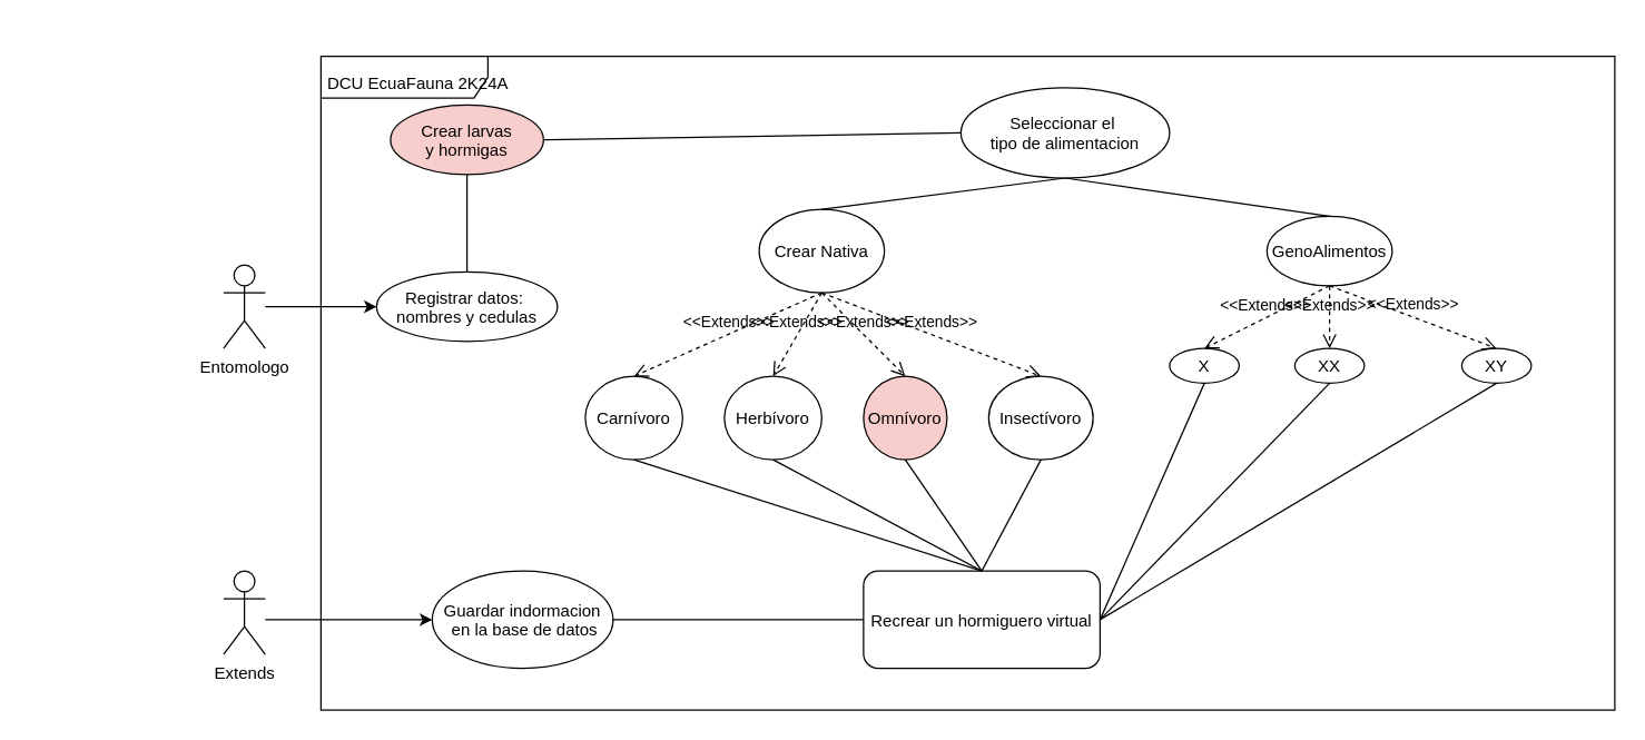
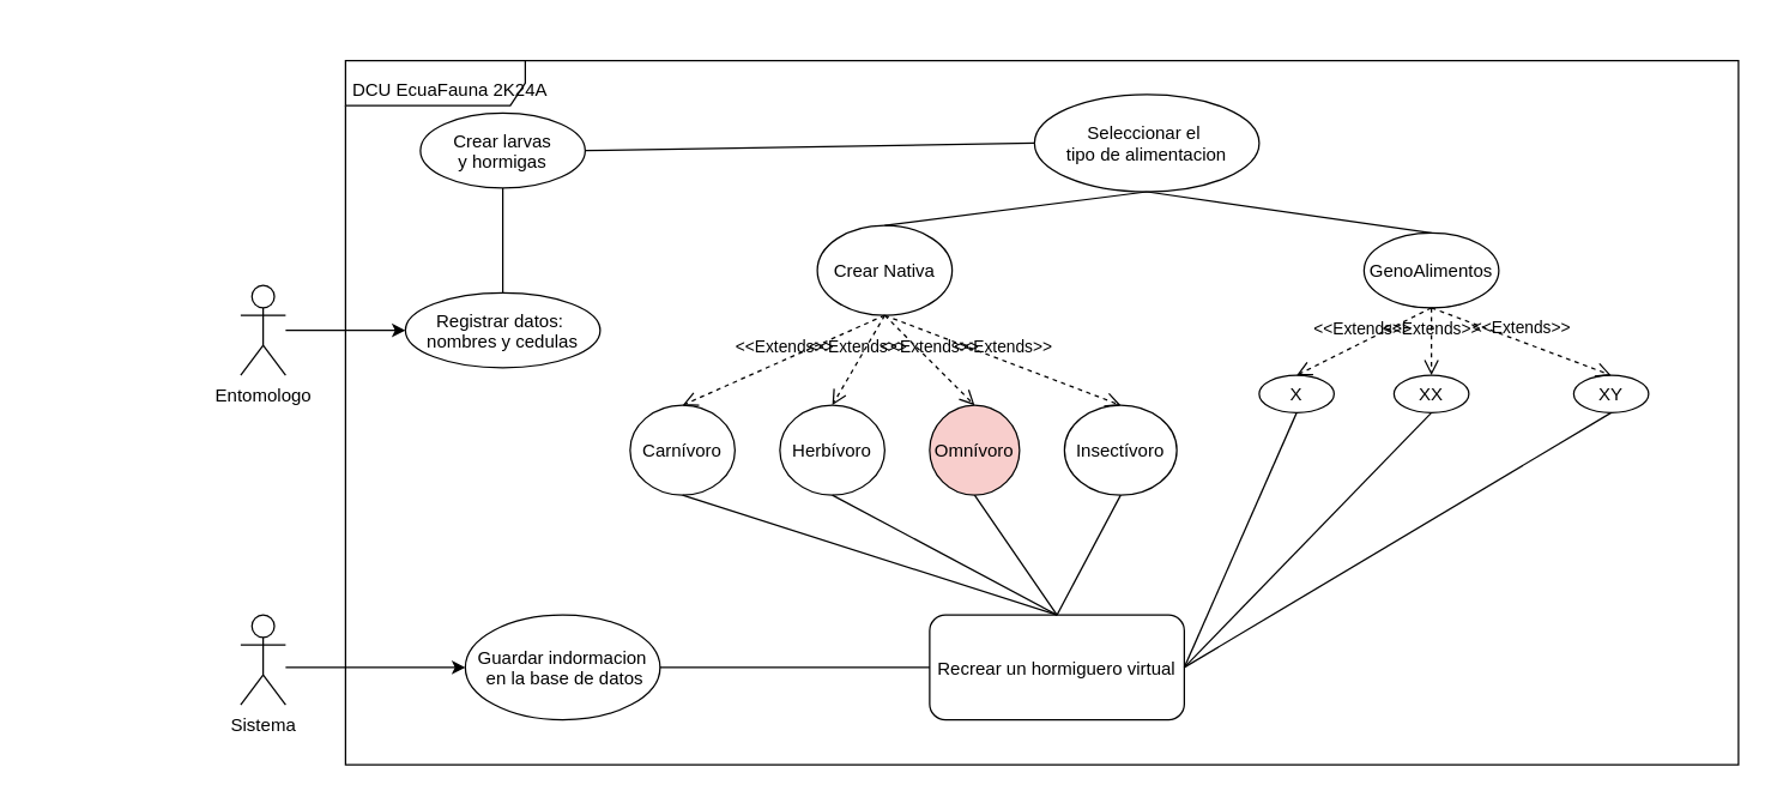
  <mxCell id="0" />
  <mxCell id="1" parent="0" />
  <mxCell id="2" style="edgeStyle=none;html=1;" parent="1" source="3" target="6" edge="1"><mxGeometry relative="1" as="geometry" /></mxCell>
  <mxCell id="3" value="Entomologo" style="shape=umlActor;verticalLabelPosition=bottom;verticalAlign=top;html=1;" parent="1" vertex="1"><mxGeometry x="160" y="190" width="30" height="60" as="geometry" /></mxCell>
- <mxCell id="4" value="Extends" style="shape=umlActor;verticalLabelPosition=bottom;verticalAlign=top;html=1;" parent="1" vertex="1"><mxGeometry x="160" y="410" width="30" height="60" as="geometry" /></mxCell>
+ <mxCell id="4" value="Sistema" style="shape=umlActor;verticalLabelPosition=bottom;verticalAlign=top;html=1;" parent="1" vertex="1"><mxGeometry x="160" y="410" width="30" height="60" as="geometry" /></mxCell>
  <mxCell id="5" value="&lt;span style=&quot;color: rgba(0, 0, 0, 0); font-family: monospace; font-size: 0px;&quot;&gt;MMMMMMM&lt;/span&gt;" style="shape=umlFrame;whiteSpace=wrap;html=1;width=120;height=30;boundedLbl=1;verticalAlign=middle;align=left;spacingLeft=5;" parent="1" vertex="1"><mxGeometry x="230" y="40" width="930" height="470" as="geometry" /></mxCell>
  <mxCell id="6" value="Registrar datos: &#10;nombres y cedulas" style="ellipse;" parent="1" vertex="1"><mxGeometry x="270" y="195" width="130" height="50" as="geometry" /></mxCell>
- <mxCell id="7" value="Crear larvas &#10;y hormigas" style="ellipse;fillColor=#f8cecc;" parent="1" vertex="1"><mxGeometry x="280" y="75" width="110" height="50" as="geometry" /></mxCell>
+ <mxCell id="7" value="Crear larvas &#10;y hormigas" style="ellipse;" parent="1" vertex="1"><mxGeometry x="280" y="75" width="110" height="50" as="geometry" /></mxCell>
  <mxCell id="8" value="Guardar indormacion&#10; en la base de datos" style="ellipse;" parent="1" vertex="1"><mxGeometry x="310" y="410" width="130" height="70" as="geometry" /></mxCell>
  <mxCell id="9" value="Recrear un hormiguero virtual" style="rounded=1;" parent="1" vertex="1"><mxGeometry x="620" y="410" width="170" height="70" as="geometry" /></mxCell>
  <mxCell id="10" value="Carnívoro" style="ellipse;" parent="1" vertex="1"><mxGeometry x="420" y="270" width="70" height="60" as="geometry" /></mxCell>
  <mxCell id="11" value="Herbívoro" style="ellipse;" parent="1" vertex="1"><mxGeometry x="520" y="270" width="70" height="60" as="geometry" /></mxCell>
  <mxCell id="12" value="Omnívoro" style="ellipse;fillColor=#f8cecc;" parent="1" vertex="1"><mxGeometry x="620" y="270" width="60" height="60" as="geometry" /></mxCell>
  <mxCell id="13" value="Insectívoro" style="ellipse;" parent="1" vertex="1"><mxGeometry x="710" y="270" width="75" height="60" as="geometry" /></mxCell>
  <mxCell id="14" value="Crear Nativa" style="ellipse;" parent="1" vertex="1"><mxGeometry x="545" y="150" width="90" height="60" as="geometry" /></mxCell>
  <mxCell id="15" value="GenoAlimentos" style="ellipse;" parent="1" vertex="1"><mxGeometry x="910" y="155" width="90" height="50" as="geometry" /></mxCell>
  <mxCell id="16" value="Seleccionar el &#10;tipo de alimentacion" style="ellipse;" parent="1" vertex="1"><mxGeometry x="690" y="62.5" width="150" height="65" as="geometry" /></mxCell>
  <mxCell id="17" value="" style="endArrow=none;html=1;entryX=0.5;entryY=1;entryDx=0;entryDy=0;exitX=0.5;exitY=0;exitDx=0;exitDy=0;" parent="1" source="6" target="7" edge="1"><mxGeometry width="50" height="50" relative="1" as="geometry"><mxPoint x="335" y="200" as="sourcePoint" /><mxPoint y="145" as="targetPoint" x="380" /></mxGeometry></mxCell>
  <mxCell id="18" value="" style="endArrow=none;html=1;exitX=1;exitY=0.5;exitDx=0;exitDy=0;entryX=0;entryY=0.5;entryDx=0;entryDy=0;movable=1;resizable=1;rotatable=1;deletable=1;editable=1;connectable=1;" parent="1" source="7" target="16" edge="1"><mxGeometry width="50" height="50" relative="1" as="geometry"><mxPoint x="600" y="290" as="sourcePoint" /><mxPoint x="650" y="240" as="targetPoint" /></mxGeometry></mxCell>
  <mxCell id="19" value="" style="endArrow=none;html=1;entryX=0.5;entryY=1;entryDx=0;entryDy=0;exitX=0.5;exitY=0;exitDx=0;exitDy=0;" parent="1" source="14" target="16" edge="1"><mxGeometry width="50" height="50" relative="1" as="geometry"><mxPoint x="620" y="280" as="sourcePoint" /><mxPoint x="670" y="230" as="targetPoint" /></mxGeometry></mxCell>
  <mxCell id="20" value="" style="endArrow=none;html=1;entryX=0.5;entryY=1;entryDx=0;entryDy=0;exitX=0.5;exitY=0;exitDx=0;exitDy=0;" parent="1" source="15" target="16" edge="1"><mxGeometry width="50" height="50" relative="1" as="geometry"><mxPoint x="720" y="190" as="sourcePoint" /><mxPoint x="770" y="140" as="targetPoint" /></mxGeometry></mxCell>
  <mxCell id="21" value="&amp;lt;&amp;lt;Extends&amp;gt;&amp;gt;" style="endArrow=open;startArrow=none;endFill=0;startFill=0;endSize=8;html=1;verticalAlign=bottom;dashed=1;labelBackgroundColor=none;exitX=0.5;exitY=1;exitDx=0;exitDy=0;entryX=0.5;entryY=0;entryDx=0;entryDy=0;" parent="1" source="14" target="13" edge="1"><mxGeometry x="0.006" width="160" relative="1" as="geometry"><mxPoint x="560" y="250" as="sourcePoint" /><mxPoint x="720" y="250" as="targetPoint" /><mxPoint as="offset" /></mxGeometry></mxCell>
  <mxCell id="22" value="&amp;lt;&amp;lt;Extends&amp;gt;&amp;gt;" style="endArrow=open;startArrow=none;endFill=0;startFill=0;endSize=8;html=1;verticalAlign=bottom;dashed=1;labelBackgroundColor=none;exitX=0.5;exitY=1;exitDx=0;exitDy=0;entryX=0.5;entryY=0;entryDx=0;entryDy=0;" parent="1" source="14" target="10" edge="1"><mxGeometry x="-0.007" width="160" relative="1" as="geometry"><mxPoint x="600" y="220" as="sourcePoint" /><mxPoint x="730" y="260" as="targetPoint" /><mxPoint as="offset" /></mxGeometry></mxCell>
  <mxCell id="23" value="&amp;lt;&amp;lt;Extends&amp;gt;&amp;gt;" style="endArrow=open;startArrow=none;endFill=0;startFill=0;endSize=8;html=1;verticalAlign=bottom;dashed=1;labelBackgroundColor=none;entryX=0.5;entryY=0;entryDx=0;entryDy=0;" parent="1" target="11" edge="1"><mxGeometry width="160" relative="1" as="geometry"><mxPoint x="590" y="210" as="sourcePoint" /><mxPoint x="760" y="290" as="targetPoint" /></mxGeometry></mxCell>
  <mxCell id="24" value="&amp;lt;&amp;lt;Extends&amp;gt;&amp;gt;" style="endArrow=open;startArrow=none;endFill=0;startFill=0;endSize=8;html=1;verticalAlign=bottom;dashed=1;labelBackgroundColor=none;entryX=0.5;entryY=0;entryDx=0;entryDy=0;" parent="1" target="12" edge="1"><mxGeometry width="160" relative="1" as="geometry"><mxPoint x="590" y="210" as="sourcePoint" /><mxPoint x="720" y="250" as="targetPoint" /></mxGeometry></mxCell>
  <mxCell id="25" value="" style="endArrow=none;html=1;exitX=0.5;exitY=0;exitDx=0;exitDy=0;entryX=0.5;entryY=1;entryDx=0;entryDy=0;" parent="1" source="9" target="10" edge="1"><mxGeometry width="50" height="50" relative="1" as="geometry"><mxPoint x="620" y="280" as="sourcePoint" /><mxPoint x="670" y="230" as="targetPoint" /></mxGeometry></mxCell>
  <mxCell id="26" value="" style="endArrow=none;html=1;exitX=0.5;exitY=0;exitDx=0;exitDy=0;entryX=0.5;entryY=1;entryDx=0;entryDy=0;" parent="1" source="9" target="11" edge="1"><mxGeometry width="50" height="50" relative="1" as="geometry"><mxPoint x="620" y="280" as="sourcePoint" /><mxPoint x="670" y="230" as="targetPoint" /></mxGeometry></mxCell>
  <mxCell id="27" value="" style="endArrow=none;html=1;exitX=0.5;exitY=0;exitDx=0;exitDy=0;entryX=0.5;entryY=1;entryDx=0;entryDy=0;" parent="1" source="9" target="12" edge="1"><mxGeometry width="50" height="50" relative="1" as="geometry"><mxPoint x="620" y="280" as="sourcePoint" /><mxPoint x="670" y="230" as="targetPoint" /></mxGeometry></mxCell>
  <mxCell id="28" value="" style="endArrow=none;html=1;entryX=0.5;entryY=1;entryDx=0;entryDy=0;exitX=0.5;exitY=0;exitDx=0;exitDy=0;" parent="1" source="9" target="13" edge="1"><mxGeometry width="50" height="50" relative="1" as="geometry"><mxPoint x="610" y="390" as="sourcePoint" /><mxPoint x="670" y="230" as="targetPoint" /></mxGeometry></mxCell>
  <mxCell id="29" value="" style="endArrow=classic;html=1;entryX=0;entryY=0.5;entryDx=0;entryDy=0;" parent="1" target="8" edge="1"><mxGeometry width="50" height="50" relative="1" as="geometry"><mxPoint x="190" y="445" as="sourcePoint" /><mxPoint x="670" y="230" as="targetPoint" /></mxGeometry></mxCell>
  <mxCell id="30" value="" style="endArrow=none;html=1;exitX=1;exitY=0.5;exitDx=0;exitDy=0;entryX=0;entryY=0.5;entryDx=0;entryDy=0;" parent="1" source="8" target="9" edge="1"><mxGeometry width="50" height="50" relative="1" as="geometry"><mxPoint x="620" y="280" as="sourcePoint" /><mxPoint x="670" y="230" as="targetPoint" /></mxGeometry></mxCell>
  <mxCell id="31" value="X" style="ellipse;" parent="1" vertex="1"><mxGeometry x="840" y="250" width="50" height="25" as="geometry" /></mxCell>
  <mxCell id="32" value="XX" style="ellipse;" parent="1" vertex="1"><mxGeometry x="930" y="250" width="50" height="25" as="geometry" /></mxCell>
  <mxCell id="33" value="XY" style="ellipse;" parent="1" vertex="1"><mxGeometry x="1050" y="250" width="50" height="25" as="geometry" /></mxCell>
  <mxCell id="34" value="&amp;lt;&amp;lt;Extends&amp;gt;&amp;gt;" style="endArrow=open;startArrow=none;endFill=0;startFill=0;endSize=8;html=1;verticalAlign=bottom;dashed=1;labelBackgroundColor=none;entryX=0.5;entryY=0;entryDx=0;entryDy=0;exitX=0.5;exitY=1;exitDx=0;exitDy=0;" parent="1" source="15" target="32" edge="1"><mxGeometry x="0.006" width="160" relative="1" as="geometry"><mxPoint x="850" y="340" as="sourcePoint" /><mxPoint x="1007.5" y="400" as="targetPoint" /><mxPoint as="offset" /></mxGeometry></mxCell>
  <mxCell id="35" value="&amp;lt;&amp;lt;Extends&amp;gt;&amp;gt;" style="endArrow=open;startArrow=none;endFill=0;startFill=0;endSize=8;html=1;verticalAlign=bottom;dashed=1;labelBackgroundColor=none;exitX=0.5;exitY=1;exitDx=0;exitDy=0;entryX=0.5;entryY=0;entryDx=0;entryDy=0;" parent="1" source="15" target="33" edge="1"><mxGeometry x="0.006" width="160" relative="1" as="geometry"><mxPoint x="950" y="320" as="sourcePoint" /><mxPoint x="1107.5" y="380" as="targetPoint" /><mxPoint as="offset" /></mxGeometry></mxCell>
  <mxCell id="36" value="&amp;lt;&amp;lt;Extends&amp;gt;&amp;gt;" style="endArrow=open;startArrow=none;endFill=0;startFill=0;endSize=8;html=1;verticalAlign=bottom;dashed=1;labelBackgroundColor=none;exitX=0.5;exitY=1;exitDx=0;exitDy=0;entryX=0.5;entryY=0;entryDx=0;entryDy=0;" parent="1" source="15" target="31" edge="1"><mxGeometry x="0.006" width="160" relative="1" as="geometry"><mxPoint x="772.5" y="350" as="sourcePoint" /><mxPoint x="930" y="410" as="targetPoint" /><mxPoint as="offset" /></mxGeometry></mxCell>
  <mxCell id="37" value="" style="endArrow=none;html=1;exitX=1;exitY=0.5;exitDx=0;exitDy=0;entryX=0.5;entryY=1;entryDx=0;entryDy=0;" parent="1" source="9" target="32" edge="1"><mxGeometry width="50" height="50" relative="1" as="geometry"><mxPoint x="1020" y="380" as="sourcePoint" /><mxPoint x="1070" y="330" as="targetPoint" /></mxGeometry></mxCell>
  <mxCell id="38" value="" style="endArrow=none;html=1;exitX=1;exitY=0.5;exitDx=0;exitDy=0;entryX=0.5;entryY=1;entryDx=0;entryDy=0;" parent="1" source="9" target="33" edge="1"><mxGeometry width="50" height="50" relative="1" as="geometry"><mxPoint x="950" y="430" as="sourcePoint" /><mxPoint x="1000" y="380" as="targetPoint" /></mxGeometry></mxCell>
  <mxCell id="39" value="" style="endArrow=none;html=1;exitX=1;exitY=0.5;exitDx=0;exitDy=0;entryX=0.5;entryY=1;entryDx=0;entryDy=0;" parent="1" source="9" target="31" edge="1"><mxGeometry width="50" height="50" relative="1" as="geometry"><mxPoint x="805" y="440" as="sourcePoint" /><mxPoint x="855" y="390" as="targetPoint" /></mxGeometry></mxCell>
  <mxCell id="40" value="&lt;div style=&quot;text-align: start;&quot;&gt;&lt;span style=&quot;background-color: initial; font-size: 0px;&quot;&gt;&lt;font face=&quot;monospace&quot; color=&quot;rgba(0, 0, 0, 0)&quot;&gt;ECU&lt;/font&gt;&lt;/span&gt;&lt;/div&gt;" style="text;html=1;strokeColor=none;fillColor=none;align=center;verticalAlign=middle;whiteSpace=wrap;rounded=0;" parent="1" vertex="1"><mxGeometry x="20" y="320" width="170" height="80" as="geometry" /></mxCell>
  <mxCell id="41" value="DCU EcuaFauna 2K24A" style="text;html=1;strokeColor=none;fillColor=none;align=center;verticalAlign=middle;whiteSpace=wrap;rounded=0;" parent="1" vertex="1"><mxGeometry x="230" y="20" width="140" height="80" as="geometry" /></mxCell>
